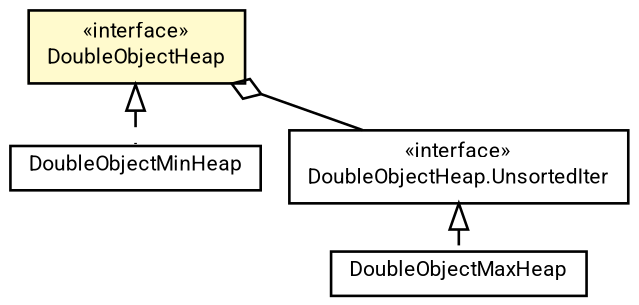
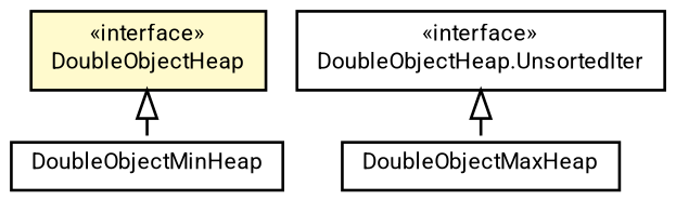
  digraph {
    nodesep=0.15
    rankdir=TB
    ranksep=0.25
    node [fontcolor=black fontname=Roboto fontsize=8 margin=0 shape=plaintext]
    edge [arrowtail=empty color=black dir=back fontname=Roboto fontsize=7 labelfontname=Roboto labelfontsize=7 style=dashed weight=9]
    n1 [height=0 label=<<table title="de.lmu.ifi.dbs.elki.utilities.datastructures.heap.DoubleObjectMinHeap" border="0" cellborder="1" cellspacing="0" cellpadding="2" href="DoubleObjectMinHeap.html" target="_parent"> 		<tr><td><table border="0" cellspacing="0" cellpadding="1"> 		<tr><td align="center" balign="center"> <font face="Roboto">DoubleObjectMinHeap</font> </td></tr> 		</table></td></tr> 		</table>> width=0]
    n2 [height=0 label=<<table title="de.lmu.ifi.dbs.elki.utilities.datastructures.heap.DoubleObjectMaxHeap" border="0" cellborder="1" cellspacing="0" cellpadding="2" href="DoubleObjectMaxHeap.html" target="_parent"> 		<tr><td><table border="0" cellspacing="0" cellpadding="1"> 		<tr><td align="center" balign="center"> <font face="Roboto">DoubleObjectMaxHeap</font> </td></tr> 		</table></td></tr> 		</table>> width=0]
    n3 [height=0 label=<<table title="de.lmu.ifi.dbs.elki.utilities.datastructures.heap.DoubleObjectHeap" border="0" cellborder="1" cellspacing="0" cellpadding="2" bgcolor="lemonChiffon" href="DoubleObjectHeap.html" target="_parent"> 		<tr><td><table border="0" cellspacing="0" cellpadding="1"> 		<tr><td align="center" balign="center"> &#171;interface&#187; </td></tr> 		<tr><td align="center" balign="center"> <font face="Roboto">DoubleObjectHeap</font> </td></tr> 		</table></td></tr> 		</table>> width=0]
    n4 [height=0 label=<<table title="de.lmu.ifi.dbs.elki.utilities.datastructures.heap.DoubleObjectHeap.UnsortedIter" border="0" cellborder="1" cellspacing="0" cellpadding="2" href="DoubleObjectHeap.UnsortedIter.html" target="_parent"> 		<tr><td><table border="0" cellspacing="0" cellpadding="1"> 		<tr><td align="center" balign="center"> &#171;interface&#187; </td></tr> 		<tr><td align="center" balign="center"> <font face="Roboto">DoubleObjectHeap.UnsortedIter</font> </td></tr> 		</table></td></tr> 		</table>> width=0]
    n3 -> n1
-   n3 -> n4 [arrowhead=none arrowtail=ediamond weight=4 style=""]
    n4 -> n2
  }
